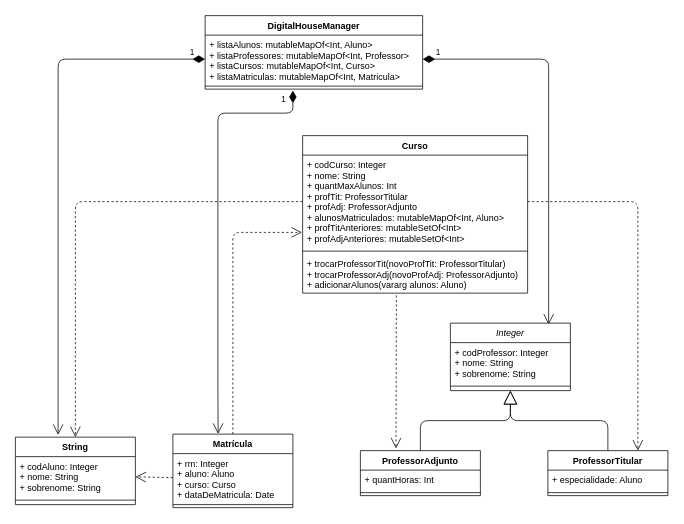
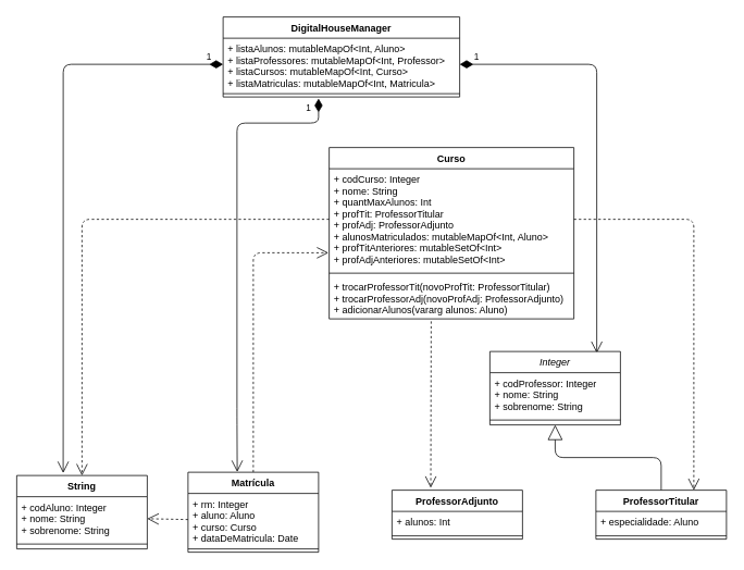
  <mxCell id="0" />
  <mxCell id="1" parent="0" />
- <mxCell id="2" value="" style="endArrow=block;endSize=16;endFill=0;html=1;entryX=0.5;entryY=1;entryDx=0;entryDy=0;exitX=0.5;exitY=0;exitDx=0;exitDy=0;" parent="1" source="22" target="28" edge="1"><mxGeometry x="-1" y="57" width="160" relative="1" as="geometry"><mxPoint x="530" y="690" as="sourcePoint" /><mxPoint x="690" y="690" as="targetPoint" /><Array as="points"><mxPoint x="560" y="560" /><mxPoint x="680" y="560" /></Array><mxPoint x="-15" y="11" as="offset" /></mxGeometry></mxCell>
  <mxCell id="3" value="" style="endArrow=block;endSize=16;endFill=0;html=1;entryX=0.5;entryY=1;entryDx=0;entryDy=0;exitX=0.5;exitY=0;exitDx=0;exitDy=0;" parent="1" source="25" target="28" edge="1"><mxGeometry width="160" relative="1" as="geometry"><mxPoint x="530" y="690" as="sourcePoint" /><mxPoint x="690" y="690" as="targetPoint" /><Array as="points"><mxPoint x="810" y="560" /><mxPoint x="680" y="560" /></Array></mxGeometry></mxCell>
  <mxCell id="4" value="" style="endArrow=open;endSize=12;dashed=1;html=1;entryX=-0.003;entryY=0.831;entryDx=0;entryDy=0;entryPerimeter=0;exitX=0.5;exitY=0;exitDx=0;exitDy=0;" parent="1" source="31" target="13" edge="1"><mxGeometry x="0.684" y="-111" width="160" relative="1" as="geometry"><mxPoint x="310" y="610" as="sourcePoint" /><mxPoint x="310" y="500" as="targetPoint" /><Array as="points"><mxPoint x="310" y="309" /></Array><mxPoint as="offset" /></mxGeometry></mxCell>
  <mxCell id="5" value="" style="endArrow=open;endSize=12;dashed=1;html=1;entryX=1;entryY=0.5;entryDx=0;entryDy=0;exitX=0;exitY=0.5;exitDx=0;exitDy=0;" parent="1" source="32" target="20" edge="1"><mxGeometry x="0.684" y="-111" width="160" relative="1" as="geometry"><mxPoint x="320" y="590" as="sourcePoint" /><mxPoint x="412.1" y="289.044" as="targetPoint" /><Array as="points" /><mxPoint as="offset" /></mxGeometry></mxCell>
  <mxCell id="6" value="" style="endArrow=open;endSize=12;dashed=1;html=1;entryX=0.5;entryY=0;entryDx=0;entryDy=0;exitX=0;exitY=0.5;exitDx=0;exitDy=0;" parent="1" source="13" target="19" edge="1"><mxGeometry x="0.437" y="280" width="160" relative="1" as="geometry"><mxPoint x="520" y="400" as="sourcePoint" /><mxPoint x="680" y="400" as="targetPoint" /><Array as="points"><mxPoint x="100" y="268" /></Array><mxPoint as="offset" /></mxGeometry></mxCell>
  <mxCell id="7" value="" style="endArrow=open;endSize=12;dashed=1;html=1;entryX=0.75;entryY=0;entryDx=0;entryDy=0;exitX=1;exitY=0.5;exitDx=0;exitDy=0;" parent="1" source="13" target="25" edge="1"><mxGeometry x="-0.645" y="17" width="160" relative="1" as="geometry"><mxPoint x="734" y="290" as="sourcePoint" /><mxPoint x="894" y="290" as="targetPoint" /><Array as="points"><mxPoint x="813" y="268" /><mxPoint x="850" y="268" /></Array><mxPoint x="-2" y="-8" as="offset" /></mxGeometry></mxCell>
  <mxCell id="8" value="" style="endArrow=open;endSize=12;dashed=1;html=1;entryX=0.297;entryY=-0.047;entryDx=0;entryDy=0;entryPerimeter=0;" parent="1" target="22" edge="1"><mxGeometry x="-0.645" y="17" width="160" relative="1" as="geometry"><mxPoint x="528" y="393" as="sourcePoint" /><mxPoint x="495" y="630" as="targetPoint" /><Array as="points" /><mxPoint x="-2" y="-8" as="offset" /></mxGeometry></mxCell>
  <mxCell id="9" value="DigitalHouseManager" style="swimlane;fontStyle=1;align=center;verticalAlign=top;childLayout=stackLayout;horizontal=1;startSize=26;horizontalStack=0;resizeParent=1;resizeParentMax=0;resizeLast=0;collapsible=1;marginBottom=0;" parent="1" vertex="1"><mxGeometry x="273" y="20" width="290" height="98" as="geometry" /></mxCell>
  <mxCell id="10" value="+ listaAlunos: mutableMapOf&lt;Int, Aluno&gt;&#10;+ listaProfessores: mutableMapOf&lt;Int, Professor&gt;&#10;+ listaCursos: mutableMapOf&lt;Int, Curso&gt;&#10;+ listaMatriculas: mutableMapOf&lt;Int, Matricula&gt;" style="text;strokeColor=none;fillColor=none;align=left;verticalAlign=top;spacingLeft=4;spacingRight=4;overflow=hidden;rotatable=0;points=[[0,0.5],[1,0.5]];portConstraint=eastwest;" parent="9" vertex="1"><mxGeometry y="26" width="290" height="64" as="geometry" /></mxCell>
  <mxCell id="11" value="" style="line;strokeWidth=1;fillColor=none;align=left;verticalAlign=middle;spacingTop=-1;spacingLeft=3;spacingRight=3;rotatable=0;labelPosition=right;points=[];portConstraint=eastwest;" parent="9" vertex="1"><mxGeometry y="90" width="290" height="8" as="geometry" /></mxCell>
  <mxCell id="12" value="Curso" style="swimlane;fontStyle=1;align=center;verticalAlign=top;childLayout=stackLayout;horizontal=1;startSize=26;horizontalStack=0;resizeParent=1;resizeParentMax=0;resizeLast=0;collapsible=1;marginBottom=0;" parent="1" vertex="1"><mxGeometry x="403" y="180" width="300" height="210" as="geometry" /></mxCell>
  <mxCell id="13" value="+ codCurso: Integer&#10;+ nome: String&#10;+ quantMaxAlunos: Int&#10;+ profTit: ProfessorTitular&#10;+ profAdj: ProfessorAdjunto&#10;+ alunosMatriculados: mutableMapOf&lt;Int, Aluno&gt;&#10;+ profTitAnteriores: mutableSetOf&lt;Int&gt;&#10;+ profAdjAnteriores: mutableSetOf&lt;Int&gt;&#10;" style="text;strokeColor=none;fillColor=none;align=left;verticalAlign=top;spacingLeft=4;spacingRight=4;overflow=hidden;rotatable=0;points=[[0,0.5],[1,0.5]];portConstraint=eastwest;" parent="12" vertex="1"><mxGeometry y="26" width="300" height="124" as="geometry" /></mxCell>
  <mxCell id="14" value="" style="line;strokeWidth=1;fillColor=none;align=left;verticalAlign=middle;spacingTop=-1;spacingLeft=3;spacingRight=3;rotatable=0;labelPosition=right;points=[];portConstraint=eastwest;" parent="12" vertex="1"><mxGeometry y="150" width="300" height="8" as="geometry" /></mxCell>
  <mxCell id="15" value="+ trocarProfessorTit(novoProfTit: ProfessorTitular)&#10;+ trocarProfessorAdj(novoProfAdj: ProfessorAdjunto)&#10;+ adicionarAlunos(vararg alunos: Aluno)&#10;" style="text;strokeColor=none;fillColor=none;align=left;verticalAlign=top;spacingLeft=4;spacingRight=4;overflow=hidden;rotatable=0;points=[[0,0.5],[1,0.5]];portConstraint=eastwest;" parent="12" vertex="1"><mxGeometry y="158" width="300" height="52" as="geometry" /></mxCell>
  <mxCell id="16" value="1" style="endArrow=open;html=1;endSize=12;startArrow=diamondThin;startSize=14;startFill=1;edgeStyle=orthogonalEdgeStyle;align=left;verticalAlign=bottom;entryX=0.356;entryY=-0.033;entryDx=0;entryDy=0;entryPerimeter=0;exitX=0;exitY=0.5;exitDx=0;exitDy=0;" parent="1" source="10" target="19" edge="1"><mxGeometry x="-0.937" relative="1" as="geometry"><mxPoint x="470" y="390" as="sourcePoint" /><mxPoint x="630" y="390" as="targetPoint" /><mxPoint as="offset" /></mxGeometry></mxCell>
  <mxCell id="17" value="1" style="endArrow=open;html=1;endSize=12;startArrow=diamondThin;startSize=14;startFill=1;edgeStyle=orthogonalEdgeStyle;align=left;verticalAlign=bottom;exitX=1;exitY=0.5;exitDx=0;exitDy=0;entryX=0.819;entryY=0.022;entryDx=0;entryDy=0;entryPerimeter=0;" parent="1" source="10" target="28" edge="1"><mxGeometry x="-0.937" relative="1" as="geometry"><mxPoint x="1030" y="60" as="sourcePoint" /><mxPoint x="730" y="450" as="targetPoint" /><mxPoint as="offset" /><Array as="points"><mxPoint x="731" y="78" /></Array></mxGeometry></mxCell>
  <mxCell id="18" value="1" style="endArrow=open;html=1;endSize=12;startArrow=diamondThin;startSize=14;startFill=1;edgeStyle=orthogonalEdgeStyle;align=left;verticalAlign=bottom;entryX=0.377;entryY=-0.003;entryDx=0;entryDy=0;entryPerimeter=0;" parent="1" target="31" edge="1"><mxGeometry x="-0.831" y="-10" relative="1" as="geometry"><mxPoint x="390" y="120" as="sourcePoint" /><mxPoint x="190" y="510" as="targetPoint" /><Array as="points"><mxPoint x="390" y="150" /><mxPoint x="290" y="150" /><mxPoint x="290" y="510" /></Array><mxPoint as="offset" /></mxGeometry></mxCell>
  <mxCell id="19" value="String" style="swimlane;fontStyle=1;align=center;verticalAlign=top;childLayout=stackLayout;horizontal=1;startSize=26;horizontalStack=0;resizeParent=1;resizeLast=0;collapsible=1;marginBottom=0;rounded=0;shadow=0;strokeWidth=1;" parent="1" vertex="1"><mxGeometry x="20" y="582" width="160" height="90" as="geometry"><mxRectangle x="130" y="380" width="160" height="26" as="alternateBounds" /></mxGeometry></mxCell>
  <mxCell id="20" value="+ codAluno: Integer&#10;+ nome: String&#10;+ sobrenome: String" style="text;align=left;verticalAlign=top;spacingLeft=4;spacingRight=4;overflow=hidden;rotatable=0;points=[[0,0.5],[1,0.5]];portConstraint=eastwest;" parent="19" vertex="1"><mxGeometry y="26" width="160" height="54" as="geometry" /></mxCell>
  <mxCell id="21" value="" style="line;html=1;strokeWidth=1;align=left;verticalAlign=middle;spacingTop=-1;spacingLeft=3;spacingRight=3;rotatable=0;labelPosition=right;points=[];portConstraint=eastwest;" parent="19" vertex="1"><mxGeometry y="80" width="160" height="8" as="geometry" /></mxCell>
  <mxCell id="22" value="ProfessorAdjunto" style="swimlane;fontStyle=1;align=center;verticalAlign=top;childLayout=stackLayout;horizontal=1;startSize=26;horizontalStack=0;resizeParent=1;resizeParentMax=0;resizeLast=0;collapsible=1;marginBottom=0;" parent="1" vertex="1"><mxGeometry x="480" y="600" width="160" height="60" as="geometry" /></mxCell>
- <mxCell id="23" value="+ quantHoras: Int" style="text;strokeColor=none;fillColor=none;align=left;verticalAlign=top;spacingLeft=4;spacingRight=4;overflow=hidden;rotatable=0;points=[[0,0.5],[1,0.5]];portConstraint=eastwest;" parent="22" vertex="1"><mxGeometry y="26" width="160" height="26" as="geometry" /></mxCell>
+ <mxCell id="23" value="+ alunos: Int" style="text;strokeColor=none;fillColor=none;align=left;verticalAlign=top;spacingLeft=4;spacingRight=4;overflow=hidden;rotatable=0;points=[[0,0.5],[1,0.5]];portConstraint=eastwest;" parent="22" vertex="1"><mxGeometry y="26" width="160" height="26" as="geometry" /></mxCell>
  <mxCell id="24" value="" style="line;strokeWidth=1;fillColor=none;align=left;verticalAlign=middle;spacingTop=-1;spacingLeft=3;spacingRight=3;rotatable=0;labelPosition=right;points=[];portConstraint=eastwest;" parent="22" vertex="1"><mxGeometry y="52" width="160" height="8" as="geometry" /></mxCell>
  <mxCell id="25" value="ProfessorTitular" style="swimlane;fontStyle=1;align=center;verticalAlign=top;childLayout=stackLayout;horizontal=1;startSize=26;horizontalStack=0;resizeParent=1;resizeParentMax=0;resizeLast=0;collapsible=1;marginBottom=0;" parent="1" vertex="1"><mxGeometry x="730" y="600" width="160" height="60" as="geometry" /></mxCell>
  <mxCell id="26" value="+ especialidade: Aluno" style="text;strokeColor=none;fillColor=none;align=left;verticalAlign=top;spacingLeft=4;spacingRight=4;overflow=hidden;rotatable=0;points=[[0,0.5],[1,0.5]];portConstraint=eastwest;" parent="25" vertex="1"><mxGeometry y="26" width="160" height="26" as="geometry" /></mxCell>
  <mxCell id="27" value="" style="line;strokeWidth=1;fillColor=none;align=left;verticalAlign=middle;spacingTop=-1;spacingLeft=3;spacingRight=3;rotatable=0;labelPosition=right;points=[];portConstraint=eastwest;" parent="25" vertex="1"><mxGeometry y="52" width="160" height="8" as="geometry" /></mxCell>
  <mxCell id="28" value="Integer" style="swimlane;fontStyle=2;align=center;verticalAlign=top;childLayout=stackLayout;horizontal=1;startSize=26;horizontalStack=0;resizeParent=1;resizeLast=0;collapsible=1;marginBottom=0;rounded=0;shadow=0;strokeWidth=1;" parent="1" vertex="1"><mxGeometry x="600" y="430" width="160" height="90" as="geometry"><mxRectangle x="130" y="380" width="160" height="26" as="alternateBounds" /></mxGeometry></mxCell>
  <mxCell id="29" value="+ codProfessor: Integer&#10;+ nome: String&#10;+ sobrenome: String" style="text;align=left;verticalAlign=top;spacingLeft=4;spacingRight=4;overflow=hidden;rotatable=0;points=[[0,0.5],[1,0.5]];portConstraint=eastwest;" parent="28" vertex="1"><mxGeometry y="26" width="160" height="54" as="geometry" /></mxCell>
  <mxCell id="30" value="" style="line;html=1;strokeWidth=1;align=left;verticalAlign=middle;spacingTop=-1;spacingLeft=3;spacingRight=3;rotatable=0;labelPosition=right;points=[];portConstraint=eastwest;" parent="28" vertex="1"><mxGeometry y="80" width="160" height="8" as="geometry" /></mxCell>
  <mxCell id="31" value="Matrícula" style="swimlane;fontStyle=1;align=center;verticalAlign=top;childLayout=stackLayout;horizontal=1;startSize=26;horizontalStack=0;resizeParent=1;resizeParentMax=0;resizeLast=0;collapsible=1;marginBottom=0;" parent="1" vertex="1"><mxGeometry x="230" y="578" width="160" height="98" as="geometry" /></mxCell>
  <mxCell id="32" value="+ rm: Integer&#10;+ aluno: Aluno&#10;+ curso: Curso&#10;+ dataDeMatricula: Date" style="text;strokeColor=none;fillColor=none;align=left;verticalAlign=top;spacingLeft=4;spacingRight=4;overflow=hidden;rotatable=0;points=[[0,0.5],[1,0.5]];portConstraint=eastwest;" parent="31" vertex="1"><mxGeometry y="26" width="160" height="64" as="geometry" /></mxCell>
  <mxCell id="33" value="" style="line;strokeWidth=1;fillColor=none;align=left;verticalAlign=middle;spacingTop=-1;spacingLeft=3;spacingRight=3;rotatable=0;labelPosition=right;points=[];portConstraint=eastwest;" parent="31" vertex="1"><mxGeometry y="90" width="160" height="8" as="geometry" /></mxCell>
